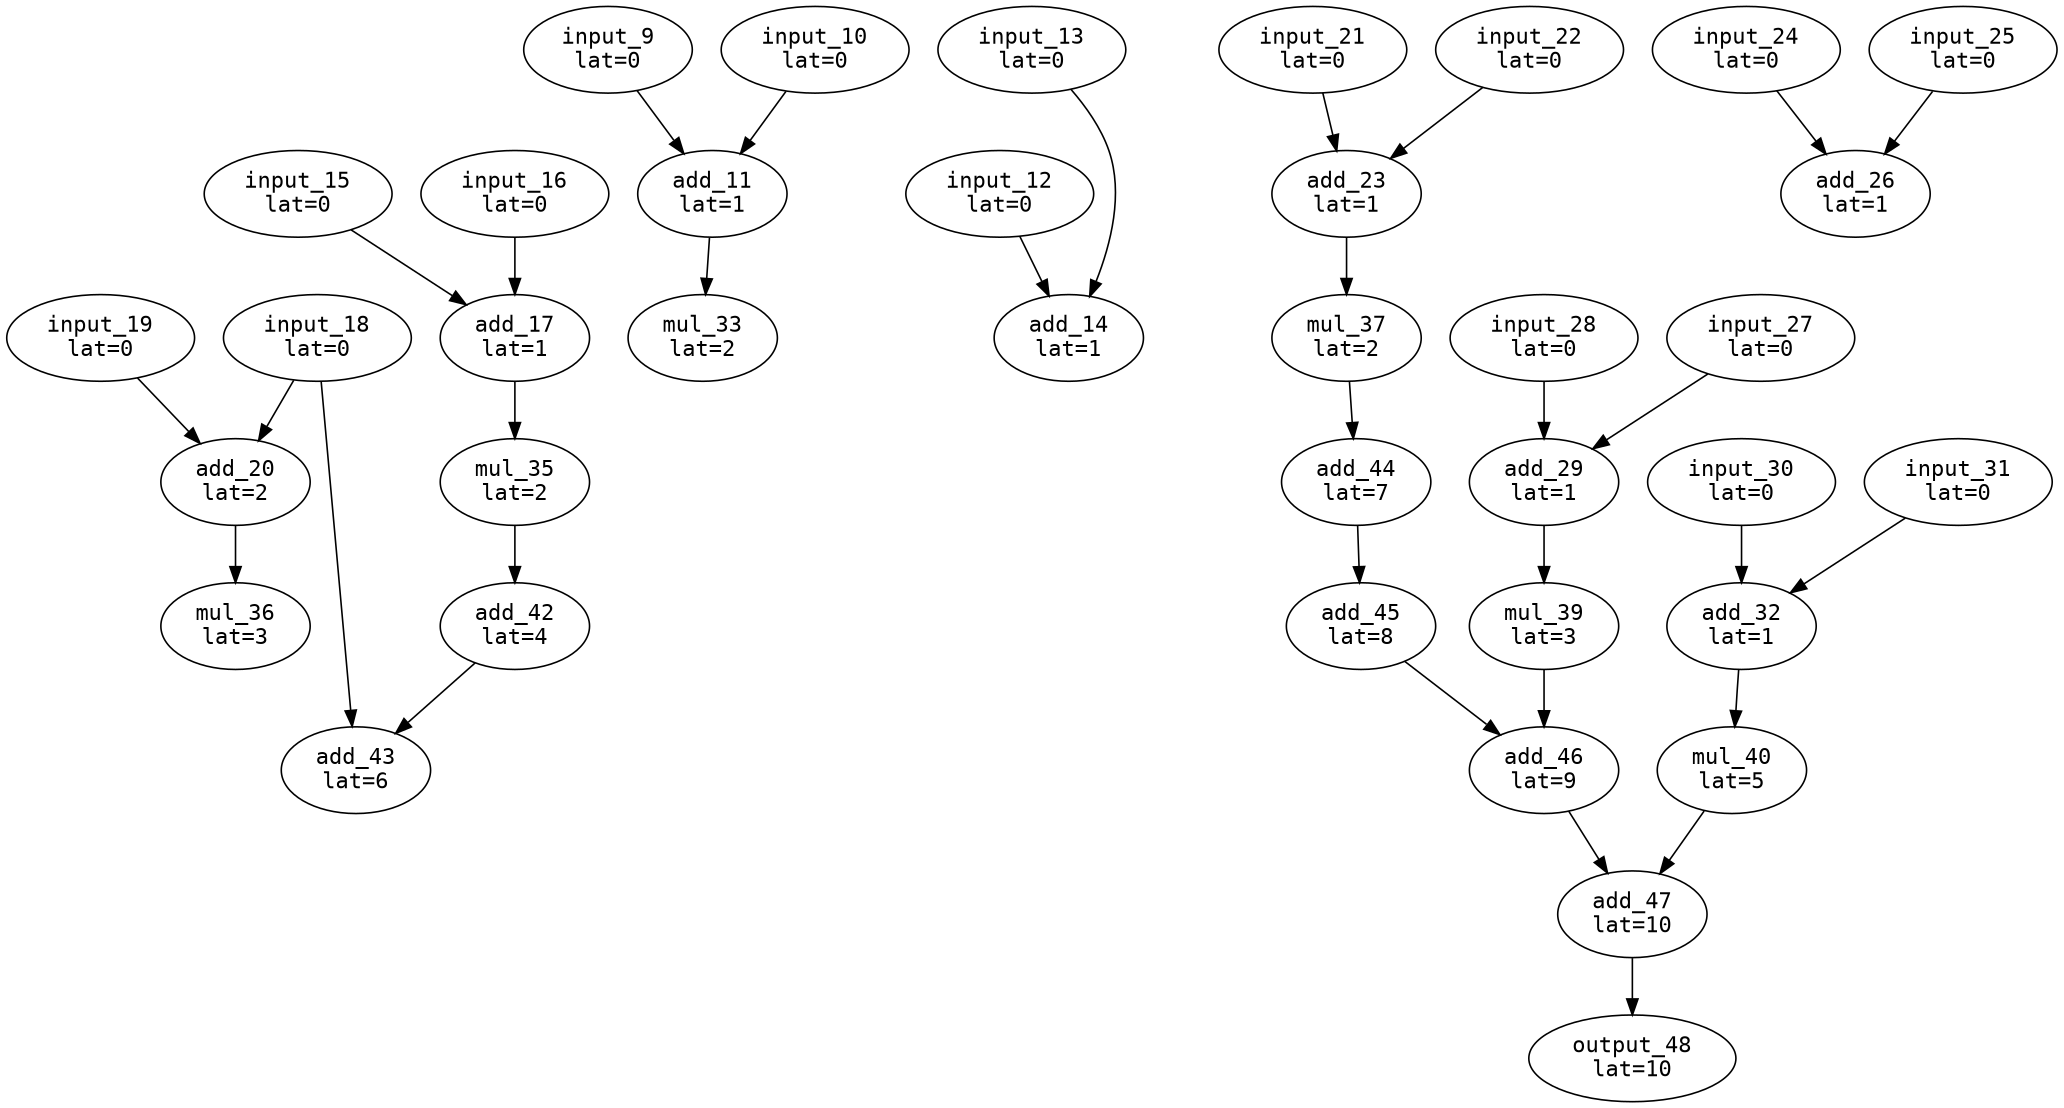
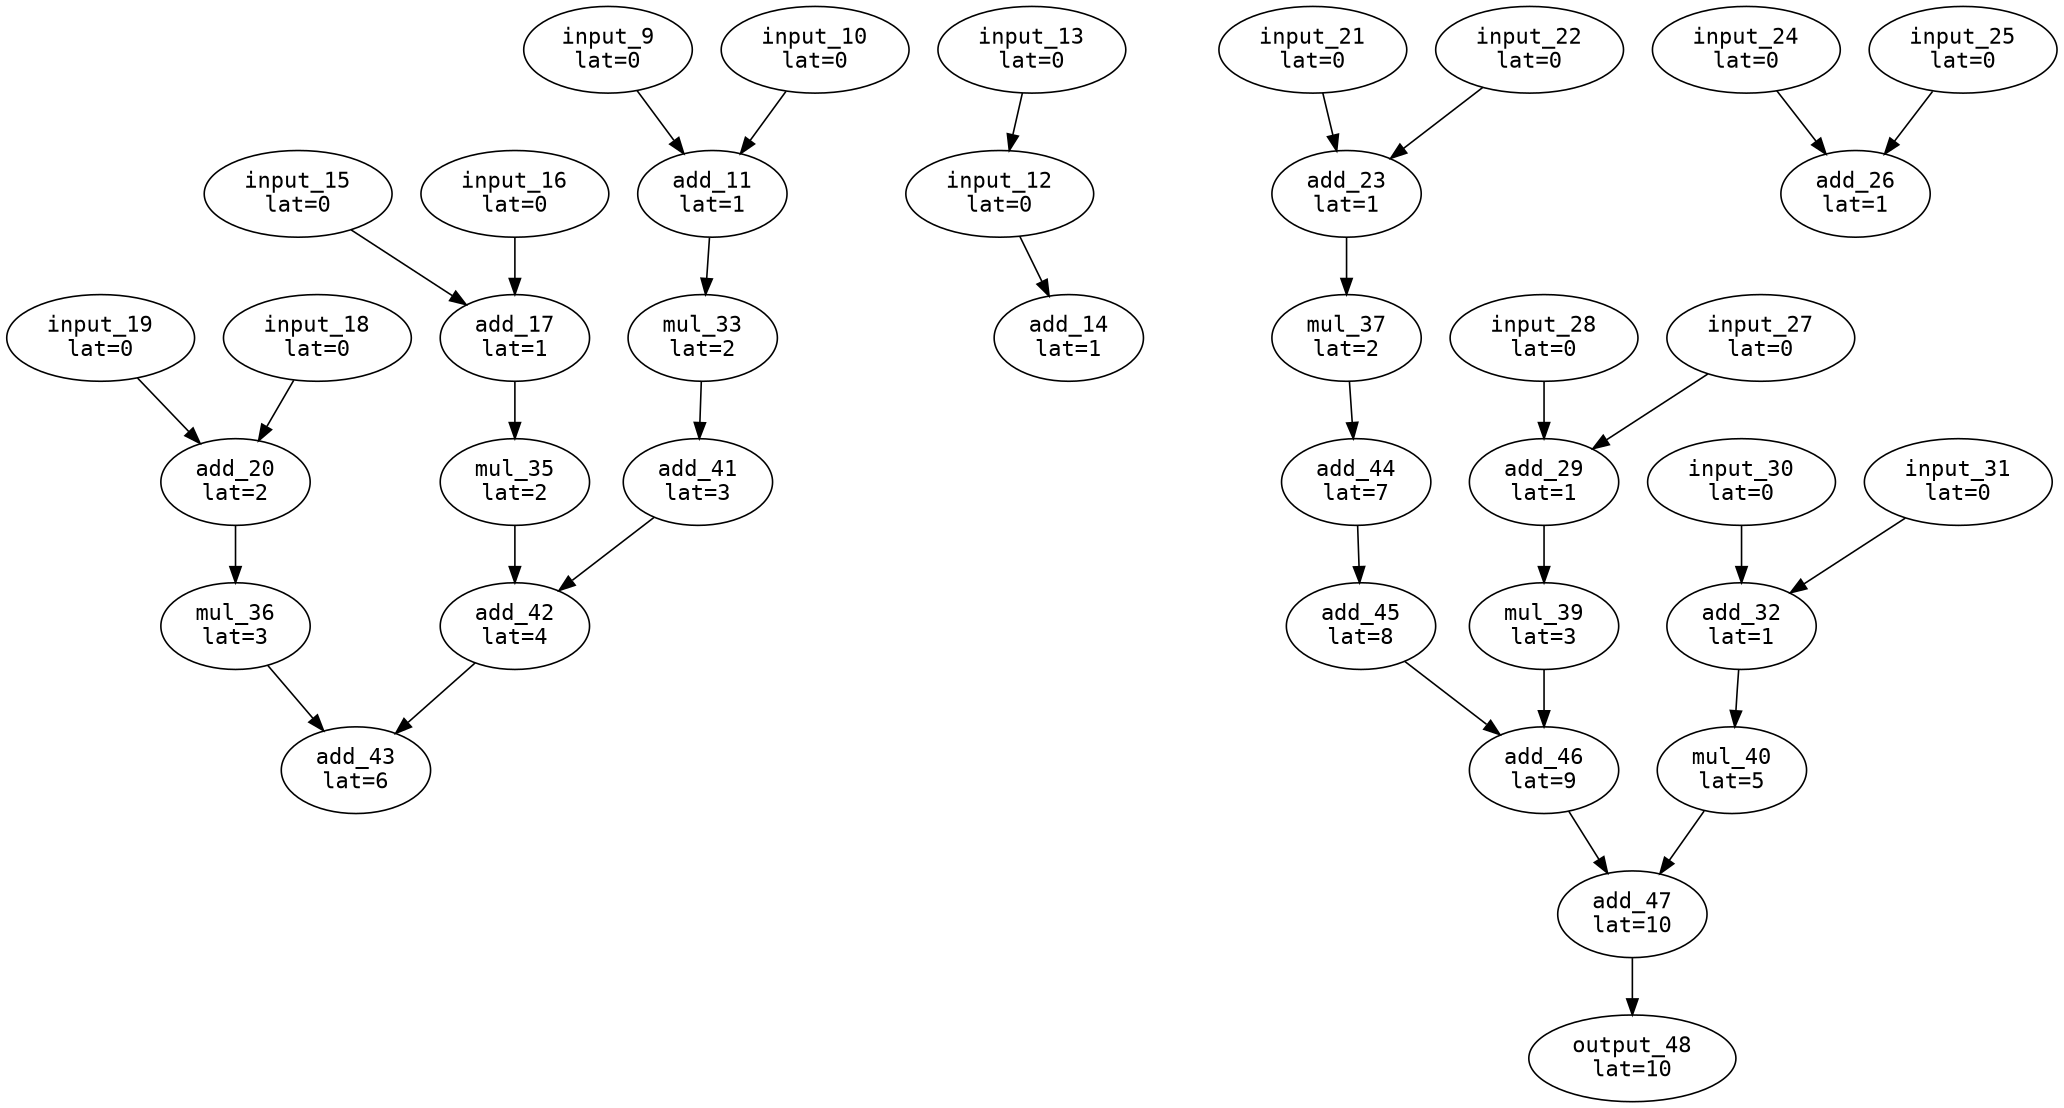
  digraph {
    fontname="DejaVu Sans Mono"
    node [fontname="DejaVu Sans Mono"]
    edge [fontname="DejaVu Sans Mono"]
    input_9 [label="\N\nlat=0"]
    add_11 [label="\N\nlat=1"]
    mul_33 [label="\N\nlat=2"]
    input_10 [label="\N\nlat=0"]
    input_12 [label="\N\nlat=0"]
    add_14 [label="\N\nlat=1"]
    input_13 [label="\N\nlat=0"]
    input_15 [label="\N\nlat=0"]
    add_17 [label="\N\nlat=1"]
    mul_35 [label="\N\nlat=2"]
    input_16 [label="\N\nlat=0"]
    input_18 [label="\N\nlat=0"]
    add_20 [label="\N\nlat=2"]
    mul_36 [label="\N\nlat=3"]
    input_19 [label="\N\nlat=0"]
    input_21 [label="\N\nlat=0"]
    add_23 [label="\N\nlat=1"]
    mul_37 [label="\N\nlat=2"]
    input_22 [label="\N\nlat=0"]
    input_24 [label="\N\nlat=0"]
    add_26 [label="\N\nlat=1"]
    input_25 [label="\N\nlat=0"]
    input_27 [label="\N\nlat=0"]
    add_29 [label="\N\nlat=1"]
    mul_39 [label="\N\nlat=3"]
    input_28 [label="\N\nlat=0"]
    input_30 [label="\N\nlat=0"]
    add_32 [label="\N\nlat=1"]
    mul_40 [label="\N\nlat=5"]
    input_31 [label="\N\nlat=0"]
    output_48 [label="\N\nlat=10"]
    add_47 [label="\N\nlat=10"]
+   add_41 [label="\N\nlat=3"]
    add_42 [label="\N\nlat=4"]
    add_43 [label="\N\nlat=6"]
    add_44 [label="\N\nlat=7"]
    add_46 [label="\N\nlat=9"]
    add_45 [label="\N\nlat=8"]
    input_9 -> add_11
    add_11 -> mul_33
+   mul_33 -> add_41
    input_10 -> add_11
    input_12 -> add_14
-   input_13 -> add_14
+   input_13 -> input_12
    input_15 -> add_17
    add_17 -> mul_35
    mul_35 -> add_42
    input_16 -> add_17
    input_18 -> add_20
    add_20 -> mul_36
-   input_18 -> add_43
+   mul_36 -> add_43
    input_19 -> add_20
    input_21 -> add_23
    add_23 -> mul_37
    mul_37 -> add_44
    input_22 -> add_23
    input_24 -> add_26
    input_25 -> add_26
    input_27 -> add_29
    add_29 -> mul_39
    mul_39 -> add_46
    input_28 -> add_29
    input_30 -> add_32
    add_32 -> mul_40
    mul_40 -> add_47
    input_31 -> add_32
    add_47 -> output_48
+   add_41 -> add_42
    add_42 -> add_43
    add_44 -> add_45
    add_46 -> add_47
    add_45 -> add_46
  }
